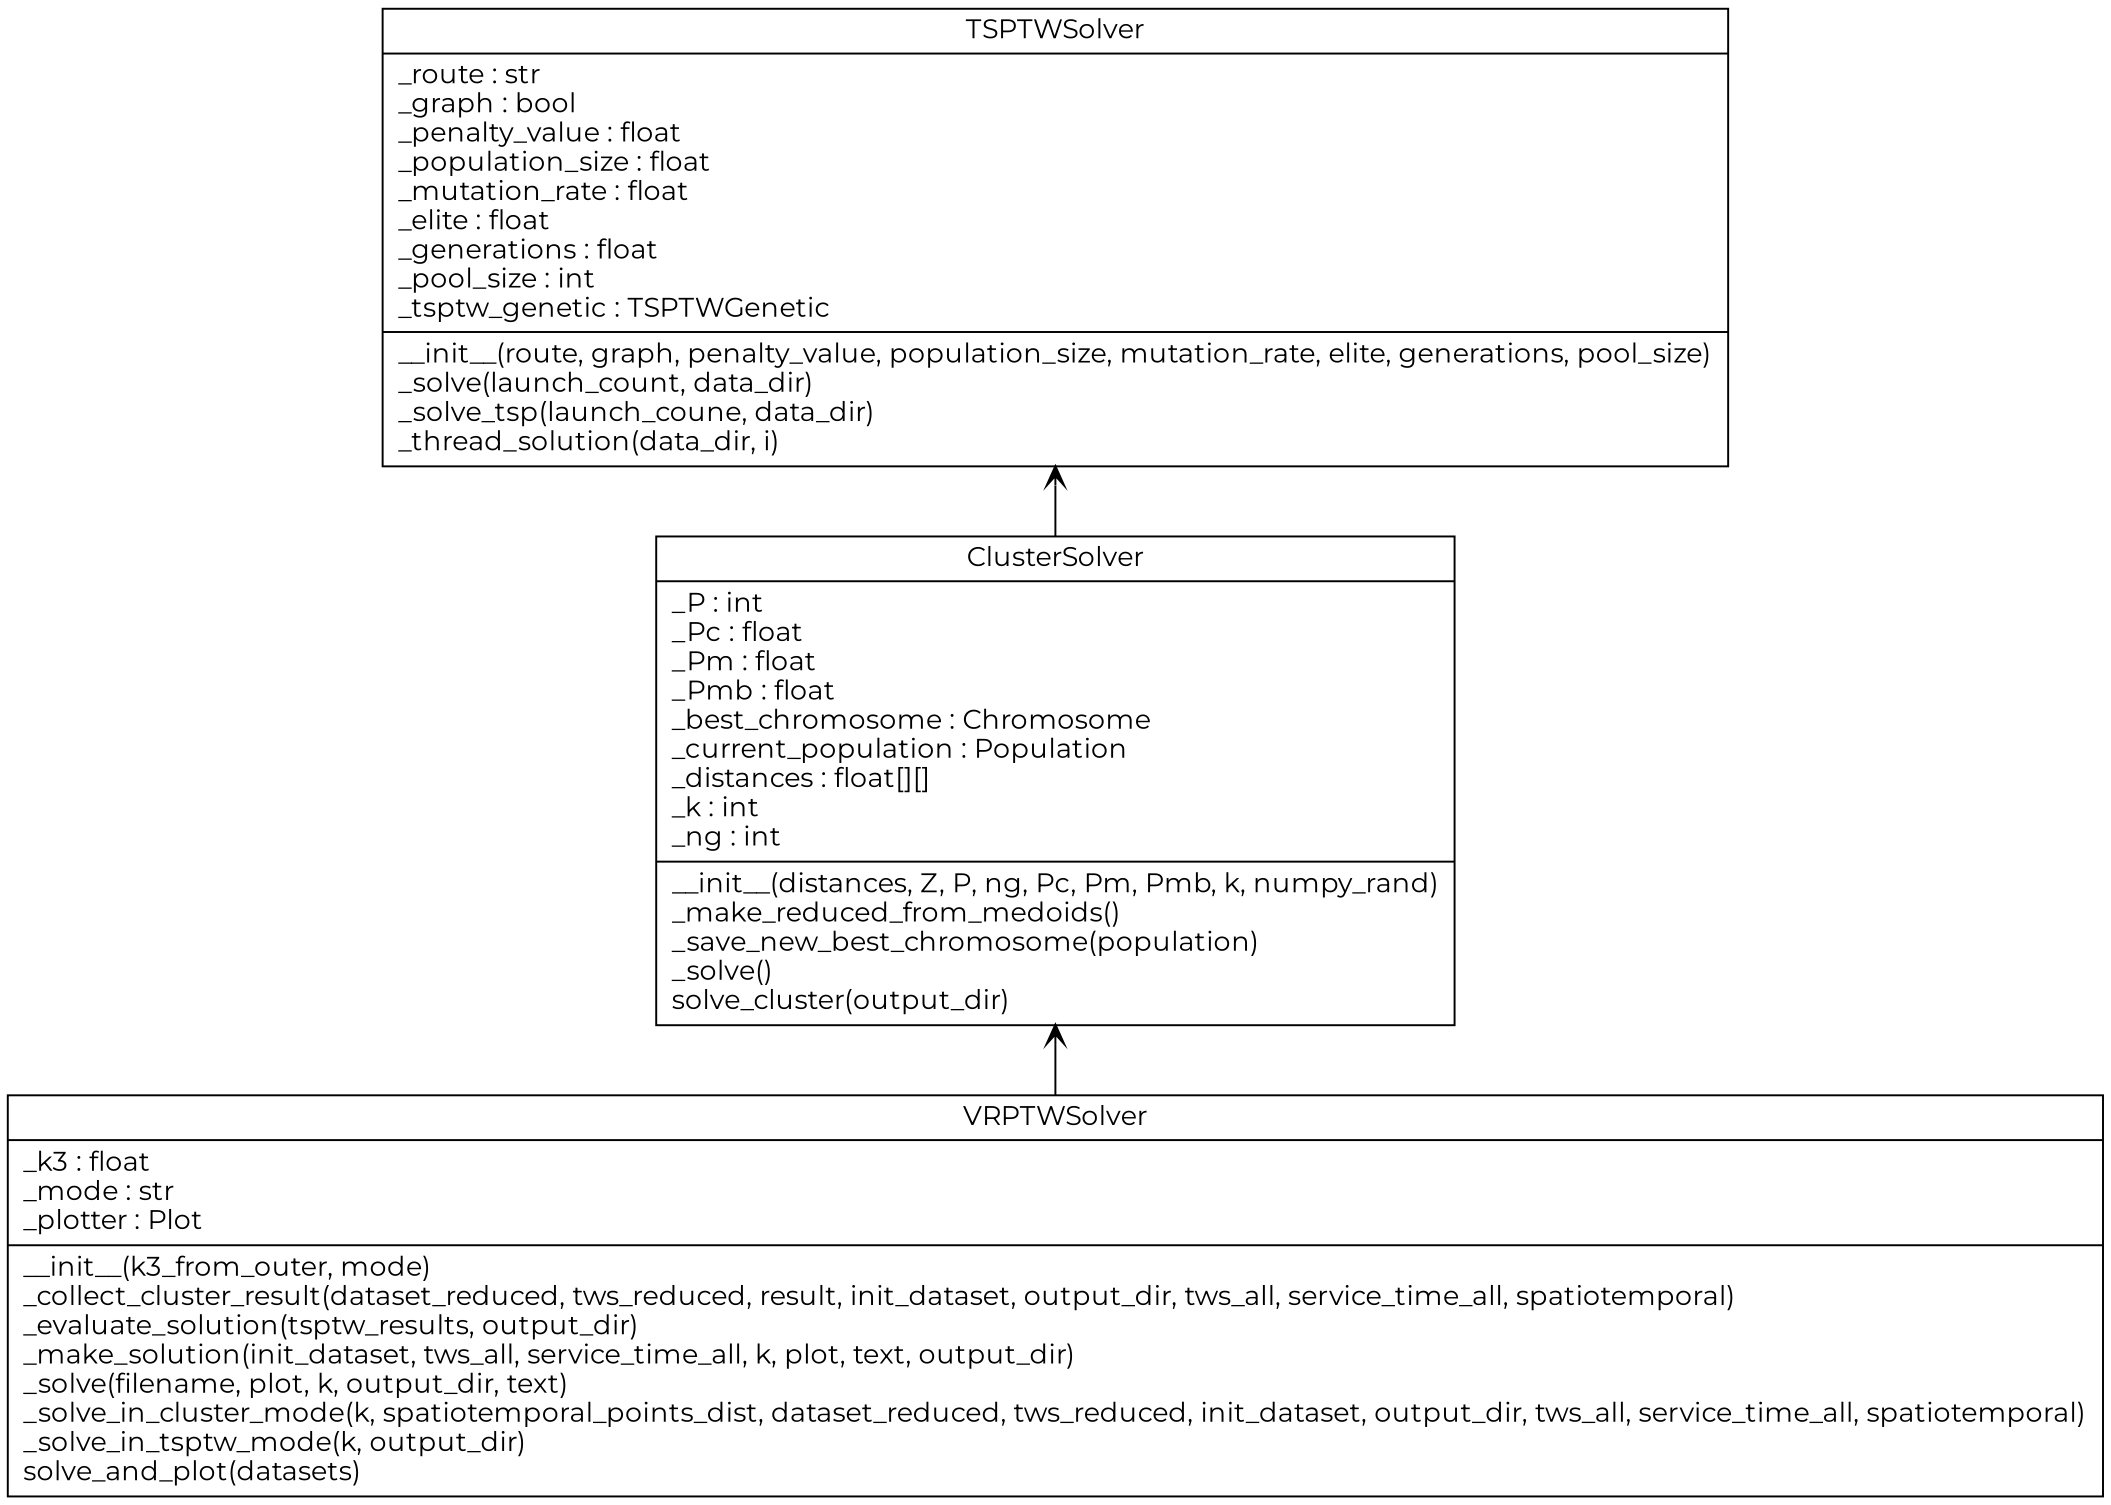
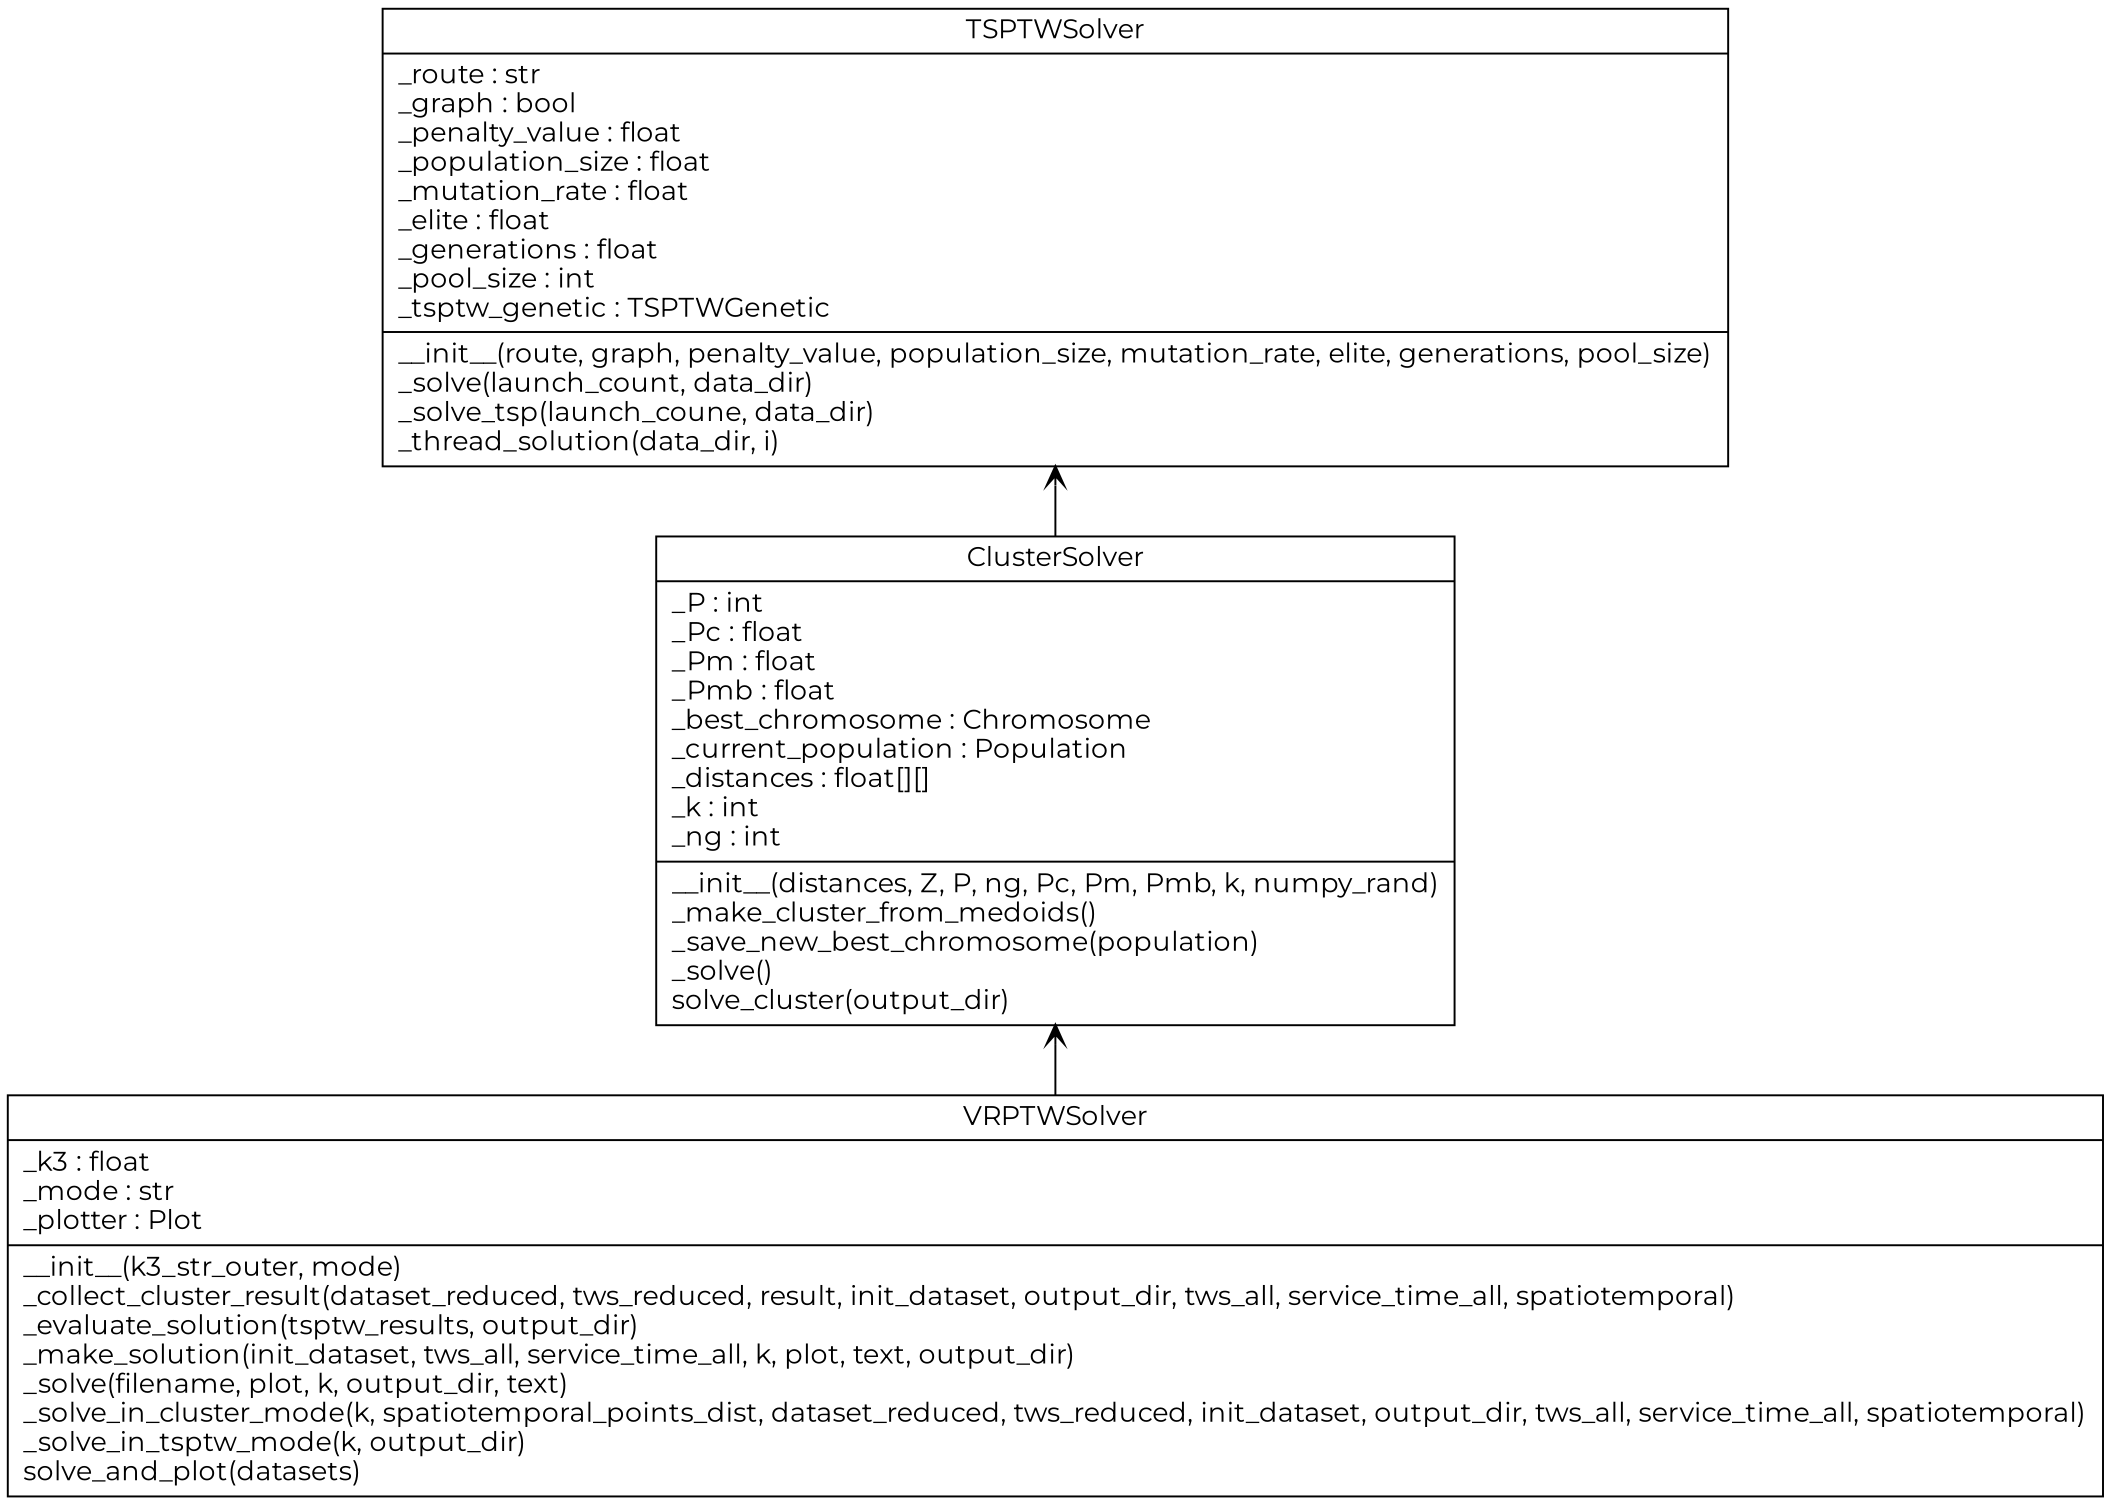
  digraph {
    fontname=Montserrat
    rankdir=BT
    node [fontname=Montserrat shape=record]
    edge [arrowhead=open arrowtail=none fontcolor=green fontname=Montserrat style=solid]
-   n1 [label="{ClusterSolver|_P : int\l_Pc : float\l_Pm : float\l_Pmb : float\l_best_chromosome : Chromosome\l_current_population : Population\l_distances : float[][]\l_k : int\l_ng : int\l|__init__(distances, Z, P, ng, Pc, Pm, Pmb, k, numpy_rand)\l_make_reduced_from_medoids()\l_save_new_best_chromosome(population)\l_solve()\lsolve_cluster(output_dir)\l}"]
+   n1 [label="{ClusterSolver|_P : int\l_Pc : float\l_Pm : float\l_Pmb : float\l_best_chromosome : Chromosome\l_current_population : Population\l_distances : float[][]\l_k : int\l_ng : int\l|__init__(distances, Z, P, ng, Pc, Pm, Pmb, k, numpy_rand)\l_make_cluster_from_medoids()\l_save_new_best_chromosome(population)\l_solve()\lsolve_cluster(output_dir)\l}"]
    n2 [label="{TSPTWSolver|_route : str\l_graph : bool\l_penalty_value : float\l_population_size : float\l_mutation_rate : float\l_elite : float\l_generations : float\l_pool_size : int\l_tsptw_genetic : TSPTWGenetic\l|__init__(route, graph, penalty_value, population_size, mutation_rate, elite, generations, pool_size)\l_solve(launch_count, data_dir)\l_solve_tsp(launch_coune, data_dir)\l_thread_solution(data_dir, i)\l}"]
-   n3 [label="{VRPTWSolver|_k3 : float\l_mode : str\l_plotter : Plot\l|__init__(k3_from_outer, mode)\l_collect_cluster_result(dataset_reduced, tws_reduced, result, init_dataset, output_dir, tws_all, service_time_all, spatiotemporal)\l_evaluate_solution(tsptw_results, output_dir)\l_make_solution(init_dataset, tws_all, service_time_all, k, plot, text, output_dir)\l_solve(filename, plot, k, output_dir, text)\l_solve_in_cluster_mode(k, spatiotemporal_points_dist, dataset_reduced, tws_reduced, init_dataset, output_dir, tws_all, service_time_all, spatiotemporal)\l_solve_in_tsptw_mode(k, output_dir)\lsolve_and_plot(datasets)\l}"]
+   n3 [label="{VRPTWSolver|_k3 : float\l_mode : str\l_plotter : Plot\l|__init__(k3_str_outer, mode)\l_collect_cluster_result(dataset_reduced, tws_reduced, result, init_dataset, output_dir, tws_all, service_time_all, spatiotemporal)\l_evaluate_solution(tsptw_results, output_dir)\l_make_solution(init_dataset, tws_all, service_time_all, k, plot, text, output_dir)\l_solve(filename, plot, k, output_dir, text)\l_solve_in_cluster_mode(k, spatiotemporal_points_dist, dataset_reduced, tws_reduced, init_dataset, output_dir, tws_all, service_time_all, spatiotemporal)\l_solve_in_tsptw_mode(k, output_dir)\lsolve_and_plot(datasets)\l}"]
    n1 -> n2
    n3 -> n1
  }
